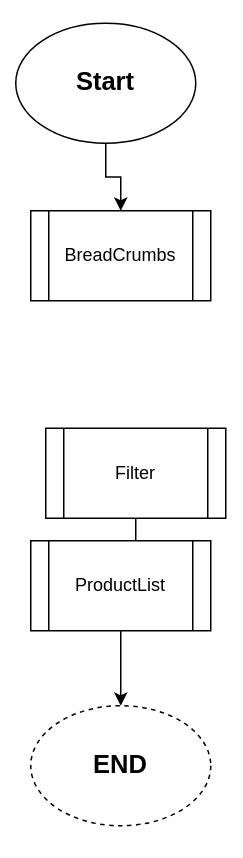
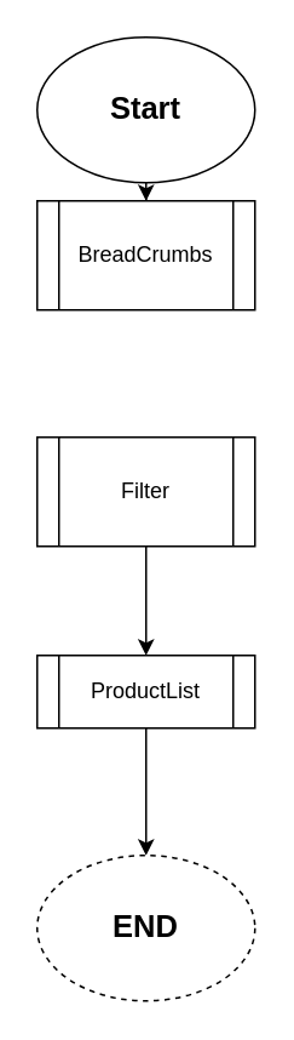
  <mxCell id="0" />
  <mxCell id="1" parent="0" />
  <mxCell id="2" value="" style="edgeStyle=orthogonalEdgeStyle;rounded=0;orthogonalLoop=1;jettySize=auto;html=1;" edge="1" parent="1" source="3" target="4"><mxGeometry relative="1" as="geometry" /></mxCell>
- <mxCell id="3" value="&lt;b&gt;&lt;font style=&quot;font-size: 17px&quot;&gt;Start&lt;/font&gt;&lt;/b&gt;" style="ellipse;whiteSpace=wrap;html=1;" vertex="1" parent="1"><mxGeometry x="10" y="15" width="120" height="80" as="geometry" /></mxCell>
- <mxCell id="4" value="BreadCrumbs" style="shape=process;whiteSpace=wrap;html=1;backgroundOutline=1;" vertex="1" parent="1"><mxGeometry x="20" y="140" width="120" height="60" as="geometry" /></mxCell>
+ <mxCell id="3" value="&lt;b&gt;&lt;font style=&quot;font-size: 17px&quot;&gt;Start&lt;/font&gt;&lt;/b&gt;" style="ellipse;whiteSpace=wrap;html=1;" vertex="1" parent="1"><mxGeometry x="20" y="20" width="120" height="80" as="geometry" /></mxCell>
+ <mxCell id="4" value="BreadCrumbs" style="shape=process;whiteSpace=wrap;html=1;backgroundOutline=1;" vertex="1" parent="1"><mxGeometry x="20" y="110" width="120" height="60" as="geometry" /></mxCell>
  <mxCell id="5" value="" style="edgeStyle=orthogonalEdgeStyle;rounded=0;orthogonalLoop=1;jettySize=auto;html=1;" edge="1" parent="1" source="6" target="8"><mxGeometry relative="1" as="geometry" /></mxCell>
- <mxCell id="6" value="Filter" style="shape=process;whiteSpace=wrap;html=1;backgroundOutline=1;" vertex="1" parent="1"><mxGeometry x="30" y="285" width="120" height="60" as="geometry" /></mxCell>
+ <mxCell id="6" value="Filter" style="shape=process;whiteSpace=wrap;html=1;backgroundOutline=1;" vertex="1" parent="1"><mxGeometry x="20" y="240" width="120" height="60" as="geometry" /></mxCell>
  <mxCell id="7" value="" style="edgeStyle=orthogonalEdgeStyle;rounded=0;orthogonalLoop=1;jettySize=auto;html=1;" edge="1" parent="1" source="8" target="9"><mxGeometry relative="1" as="geometry" /></mxCell>
- <mxCell id="8" value="ProductList" style="shape=process;whiteSpace=wrap;html=1;backgroundOutline=1;" vertex="1" parent="1"><mxGeometry x="20" y="360" width="120" height="60" as="geometry" /></mxCell>
+ <mxCell id="8" value="ProductList" style="shape=process;whiteSpace=wrap;html=1;backgroundOutline=1;" vertex="1" parent="1"><mxGeometry x="20" y="360" width="120" height="40" as="geometry" /></mxCell>
  <mxCell id="9" value="&lt;b&gt;&lt;font style=&quot;font-size: 17px&quot;&gt;END&lt;/font&gt;&lt;/b&gt;" style="ellipse;whiteSpace=wrap;html=1;dashed=1;" vertex="1" parent="1"><mxGeometry x="20" y="470" width="120" height="80" as="geometry" /></mxCell>
